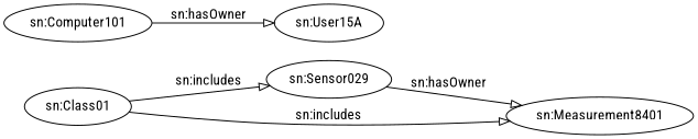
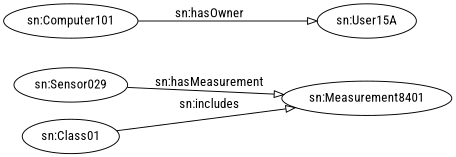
  digraph {
    fontname="Roboto Condensed"
    rankdir=LR
    node [fontname="Roboto Condensed"]
    edge [arrowhead=onormal fontname="Roboto Condensed"]
    "sn:Sensor029"
    "sn:Measurement8401"
    "sn:Class01"
    n4 [label="sn:User15A"]
    "sn:Computer101"
-   "sn:Sensor029" -> "sn:Measurement8401" [label="sn:hasOwner"]
-   "sn:Class01" -> "sn:Sensor029" [label="sn:includes"]
+   "sn:Sensor029" -> "sn:Measurement8401" [label="sn:hasMeasurement"]
    "sn:Class01" -> "sn:Measurement8401" [label="sn:includes"]
    "sn:Computer101" -> n4 [label="sn:hasOwner"]
  }
